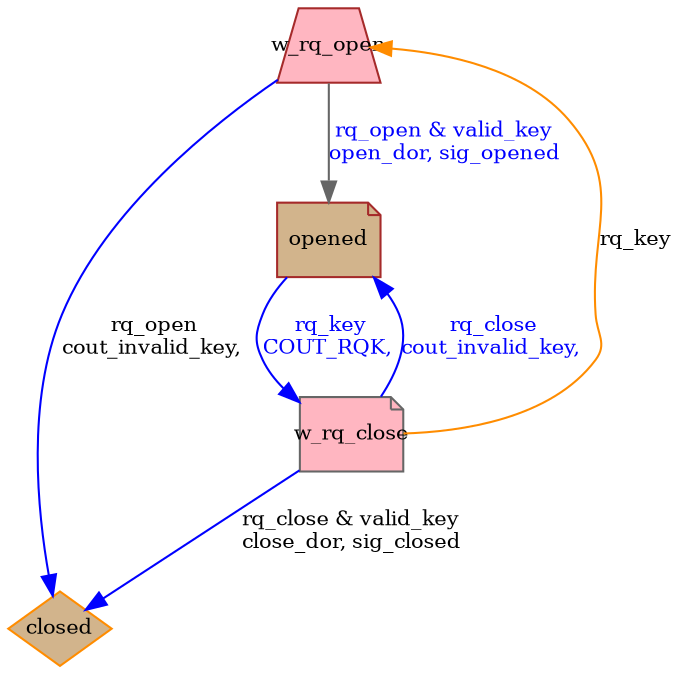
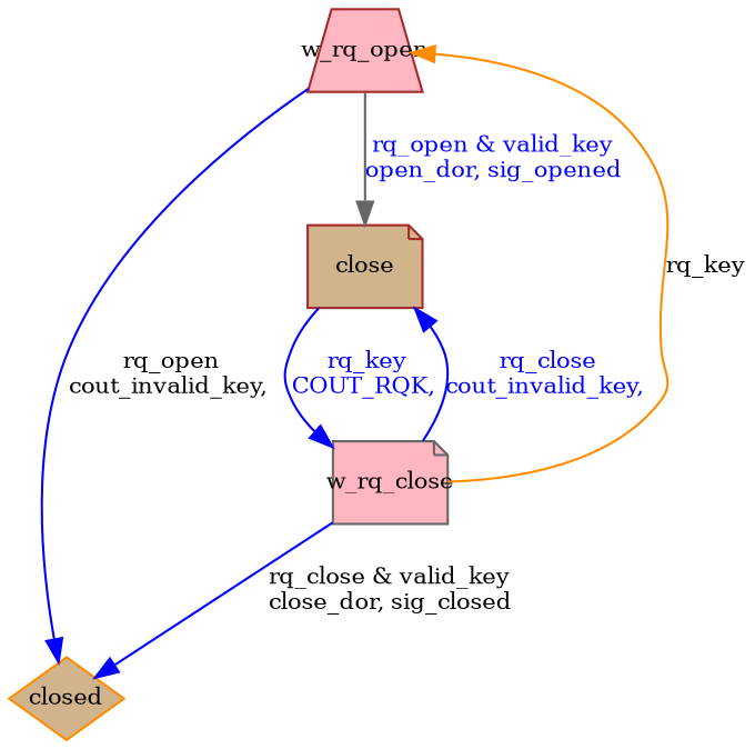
  digraph {
    node [color=brown fillcolor=tan fixedsize=true fontsize=10 shape=note style=filled]
    edge [color=blue fixedsize=true fontcolor=black fontsize=10]
    closed [color=darkorange shape=diamond width=0.7]
    w_rq_open [fillcolor=lightpink shape=trapezium width=0.7]
-   opened [width=0.7]
+   opened [width=0.7 label=close]
    w_rq_close [color=gray40 fillcolor=lightpink width=0.7]
    w_rq_open -> closed [label="rq_open\ncout_invalid_key, "]
    w_rq_open -> opened [color=gray40 fontcolor=blue label="rq_open & valid_key\nopen_dor, sig_opened"]
    opened -> w_rq_close [fontcolor=blue label="rq_key\nCOUT_RQK, "]
    w_rq_close -> closed [label="rq_close & valid_key\nclose_dor, sig_closed"]
    w_rq_close -> w_rq_open [color=darkorange label=rq_key]
    w_rq_close -> opened [fontcolor=blue label="rq_close\ncout_invalid_key, "]
  }
